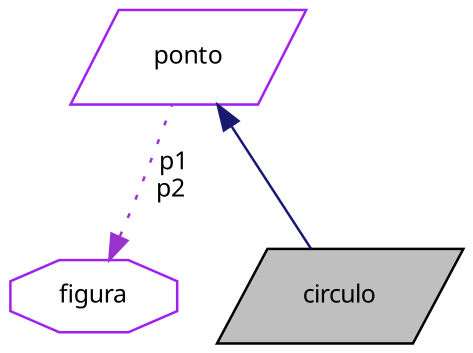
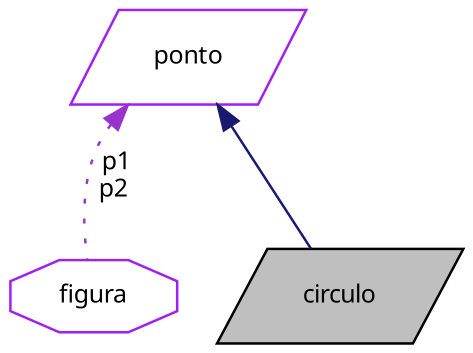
  digraph {
    fontname="Noto Sans"
    node [color=purple fillcolor=white fontname="Noto Sans" fontsize=10 shape=parallelogram style=filled]
    edge [dir=back fontname="Noto Sans" fontsize=10 labelfontname=Helvetica labelfontsize=10]
    n1 [color=black fillcolor=grey75 fontcolor=black height=0.2 label=circulo width=0.4]
    n2 [height=0.2 label=figura shape=octagon width=0.4]
    n3 [height=0.2 label=ponto width=0.4]
    n3 -> n1 [color=midnightblue style=solid]
-   n2 -> n3 [color=darkorchid3 label=" p1\np2" style=dotted]
+   n3 -> n2 [color=darkorchid3 label=" p1\np2" style=dotted]
  }
